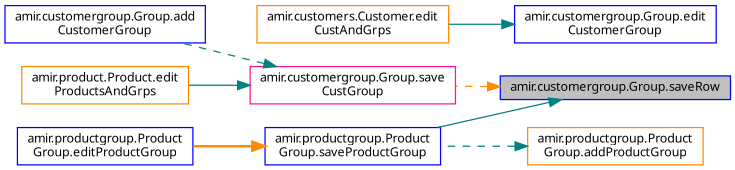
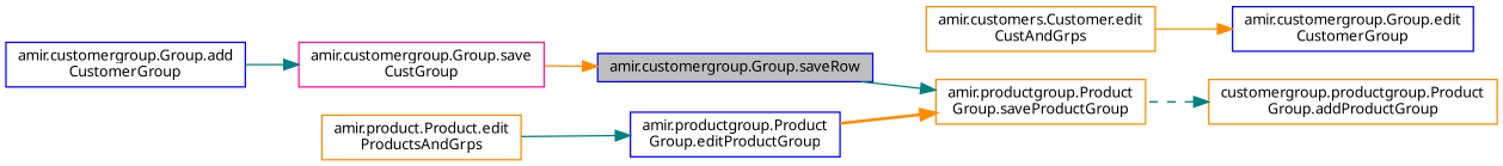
  digraph {
    rankdir=RL
    node [color=blue fillcolor=white fontname="FreeSans.ttf" fontsize=10 shape=record style=filled]
    edge [color=teal dir=back fontname="FreeSans.ttf" fontsize=10 labelfontname="FreeSans.ttf" labelfontsize=10 style=solid]
    n1 [fillcolor=grey75 fontcolor=black height=0.2 label="amir.customergroup.Group.saveRow" width=0.4]
    n2 [color=deeppink height=0.2 label="amir.customergroup.Group.save\lCustGroup" width=0.4]
-   n3 [height=0.2 label="amir.productgroup.Product\lGroup.saveProductGroup" width=0.4]
+   n3 [color=darkorange height=0.2 label="amir.productgroup.Product\lGroup.saveProductGroup" width=0.4]
    n4 [height=0.2 label="amir.customergroup.Group.add\lCustomerGroup" width=0.4]
    n5 [height=0.2 label="amir.productgroup.Product\lGroup.editProductGroup" width=0.4]
    n6 [height=0.2 label="amir.customergroup.Group.edit\lCustomerGroup" width=0.4]
    n7 [color=darkorange height=0.2 label="amir.customers.Customer.edit\lCustAndGrps" width=0.4]
-   n8 [color=darkorange height=0.2 label="amir.productgroup.Product\lGroup.addProductGroup" width=0.4]
+   n8 [color=darkorange height=0.2 label="customergroup.productgroup.Product\lGroup.addProductGroup" width=0.4]
    n9 [color=darkorange height=0.2 label="amir.product.Product.edit\lProductsAndGrps" width=0.4]
-   n1 -> n2 [color=darkorange style=dashed]
-   n1 -> n3
-   n2 -> n4 [style=dashed]
+   n1 -> n2 [color=darkorange]
+   n3 -> n1
+   n2 -> n4
    n3 -> n5 [color=darkorange style=bold]
-   n2 -> n9
-   n6 -> n7
+   n5 -> n9
+   n6 -> n7 [color=darkorange]
    n8 -> n3 [style=dashed]
  }
